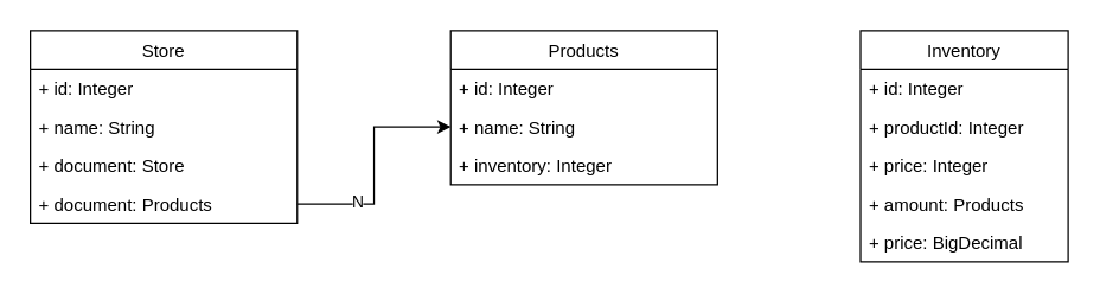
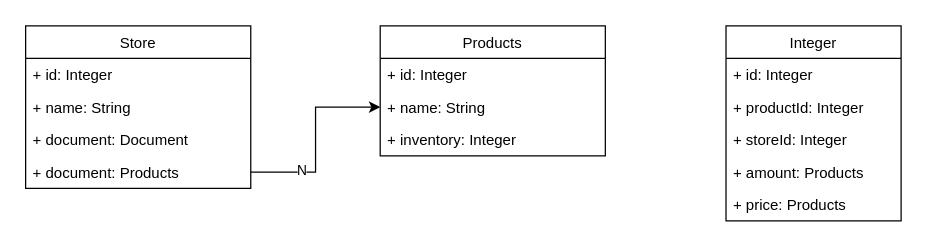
  <mxCell id="0" />
  <mxCell id="1" parent="0" />
- <mxCell id="2" value="Inventory" style="swimlane;fontStyle=0;childLayout=stackLayout;horizontal=1;startSize=26;fillColor=none;horizontalStack=0;resizeParent=1;resizeParentMax=0;resizeLast=0;collapsible=1;marginBottom=0;" parent="1" vertex="1"><mxGeometry x="580" y="20" width="140" height="156" as="geometry" /></mxCell>
+ <mxCell id="2" value="Integer" style="swimlane;fontStyle=0;childLayout=stackLayout;horizontal=1;startSize=26;fillColor=none;horizontalStack=0;resizeParent=1;resizeParentMax=0;resizeLast=0;collapsible=1;marginBottom=0;" parent="1" vertex="1"><mxGeometry x="580" y="20" width="140" height="156" as="geometry" /></mxCell>
  <mxCell id="3" value="+ id: Integer" style="text;strokeColor=none;fillColor=none;align=left;verticalAlign=top;spacingLeft=4;spacingRight=4;overflow=hidden;rotatable=0;points=[[0,0.5],[1,0.5]];portConstraint=eastwest;" parent="2" vertex="1"><mxGeometry y="26" width="140" height="26" as="geometry" /></mxCell>
  <mxCell id="4" value="+ productId: Integer" style="text;strokeColor=none;fillColor=none;align=left;verticalAlign=top;spacingLeft=4;spacingRight=4;overflow=hidden;rotatable=0;points=[[0,0.5],[1,0.5]];portConstraint=eastwest;" parent="2" vertex="1"><mxGeometry y="52" width="140" height="26" as="geometry" /></mxCell>
- <mxCell id="5" value="+ price: Integer" style="text;strokeColor=none;fillColor=none;align=left;verticalAlign=top;spacingLeft=4;spacingRight=4;overflow=hidden;rotatable=0;points=[[0,0.5],[1,0.5]];portConstraint=eastwest;" vertex="1" parent="2"><mxGeometry y="78" width="140" height="26" as="geometry" /></mxCell>
+ <mxCell id="5" value="+ storeId: Integer" style="text;strokeColor=none;fillColor=none;align=left;verticalAlign=top;spacingLeft=4;spacingRight=4;overflow=hidden;rotatable=0;points=[[0,0.5],[1,0.5]];portConstraint=eastwest;" vertex="1" parent="2"><mxGeometry y="78" width="140" height="26" as="geometry" /></mxCell>
  <mxCell id="6" value="+ amount: Products" style="text;strokeColor=none;fillColor=none;align=left;verticalAlign=top;spacingLeft=4;spacingRight=4;overflow=hidden;rotatable=0;points=[[0,0.5],[1,0.5]];portConstraint=eastwest;" parent="2" vertex="1"><mxGeometry y="104" width="140" height="26" as="geometry" /></mxCell>
- <mxCell id="7" value="+ price: BigDecimal" style="text;strokeColor=none;fillColor=none;align=left;verticalAlign=top;spacingLeft=4;spacingRight=4;overflow=hidden;rotatable=0;points=[[0,0.5],[1,0.5]];portConstraint=eastwest;" vertex="1" parent="2"><mxGeometry y="130" width="140" height="26" as="geometry" /></mxCell>
+ <mxCell id="7" value="+ price: Products" style="text;strokeColor=none;fillColor=none;align=left;verticalAlign=top;spacingLeft=4;spacingRight=4;overflow=hidden;rotatable=0;points=[[0,0.5],[1,0.5]];portConstraint=eastwest;" vertex="1" parent="2"><mxGeometry y="130" width="140" height="26" as="geometry" /></mxCell>
  <mxCell id="8" value="Store" style="swimlane;fontStyle=0;childLayout=stackLayout;horizontal=1;startSize=26;fillColor=none;horizontalStack=0;resizeParent=1;resizeParentMax=0;resizeLast=0;collapsible=1;marginBottom=0;" parent="1" vertex="1"><mxGeometry x="20" y="20" width="180" height="130" as="geometry" /></mxCell>
  <mxCell id="9" value="+ id: Integer" style="text;strokeColor=none;fillColor=none;align=left;verticalAlign=top;spacingLeft=4;spacingRight=4;overflow=hidden;rotatable=0;points=[[0,0.5],[1,0.5]];portConstraint=eastwest;" parent="8" vertex="1"><mxGeometry y="26" width="180" height="26" as="geometry" /></mxCell>
  <mxCell id="10" value="+ name: String" style="text;strokeColor=none;fillColor=none;align=left;verticalAlign=top;spacingLeft=4;spacingRight=4;overflow=hidden;rotatable=0;points=[[0,0.5],[1,0.5]];portConstraint=eastwest;" parent="8" vertex="1"><mxGeometry y="52" width="180" height="26" as="geometry" /></mxCell>
- <mxCell id="11" value="+ document: Store" style="text;strokeColor=none;fillColor=none;align=left;verticalAlign=top;spacingLeft=4;spacingRight=4;overflow=hidden;rotatable=0;points=[[0,0.5],[1,0.5]];portConstraint=eastwest;" parent="8" vertex="1"><mxGeometry y="78" width="180" height="26" as="geometry" /></mxCell>
+ <mxCell id="11" value="+ document: Document" style="text;strokeColor=none;fillColor=none;align=left;verticalAlign=top;spacingLeft=4;spacingRight=4;overflow=hidden;rotatable=0;points=[[0,0.5],[1,0.5]];portConstraint=eastwest;" parent="8" vertex="1"><mxGeometry y="78" width="180" height="26" as="geometry" /></mxCell>
  <mxCell id="12" value="+ document: Products" style="text;strokeColor=none;fillColor=none;align=left;verticalAlign=top;spacingLeft=4;spacingRight=4;overflow=hidden;rotatable=0;points=[[0,0.5],[1,0.5]];portConstraint=eastwest;" parent="8" vertex="1"><mxGeometry y="104" width="180" height="26" as="geometry" /></mxCell>
  <mxCell id="13" value="Products" style="swimlane;fontStyle=0;childLayout=stackLayout;horizontal=1;startSize=26;fillColor=none;horizontalStack=0;resizeParent=1;resizeParentMax=0;resizeLast=0;collapsible=1;marginBottom=0;" vertex="1" parent="1"><mxGeometry x="303.5" y="20" width="180" height="104" as="geometry" /></mxCell>
  <mxCell id="14" value="+ id: Integer" style="text;strokeColor=none;fillColor=none;align=left;verticalAlign=top;spacingLeft=4;spacingRight=4;overflow=hidden;rotatable=0;points=[[0,0.5],[1,0.5]];portConstraint=eastwest;" vertex="1" parent="13"><mxGeometry y="26" width="180" height="26" as="geometry" /></mxCell>
  <mxCell id="15" value="+ name: String" style="text;strokeColor=none;fillColor=none;align=left;verticalAlign=top;spacingLeft=4;spacingRight=4;overflow=hidden;rotatable=0;points=[[0,0.5],[1,0.5]];portConstraint=eastwest;" vertex="1" parent="13"><mxGeometry y="52" width="180" height="26" as="geometry" /></mxCell>
  <mxCell id="16" value="+ inventory: Integer" style="text;strokeColor=none;fillColor=none;align=left;verticalAlign=top;spacingLeft=4;spacingRight=4;overflow=hidden;rotatable=0;points=[[0,0.5],[1,0.5]];portConstraint=eastwest;" vertex="1" parent="13"><mxGeometry y="78" width="180" height="26" as="geometry" /></mxCell>
  <mxCell id="17" style="edgeStyle=orthogonalEdgeStyle;rounded=0;orthogonalLoop=1;jettySize=auto;html=1;entryX=0;entryY=0.5;entryDx=0;entryDy=0;" edge="1" parent="1" source="12" target="15"><mxGeometry relative="1" as="geometry" /></mxCell>
  <mxCell id="18" value="N" style="edgeLabel;html=1;align=center;verticalAlign=middle;resizable=0;points=[];" vertex="1" connectable="0" parent="17"><mxGeometry x="-0.488" y="2" relative="1" as="geometry"><mxPoint as="offset" /></mxGeometry></mxCell>
